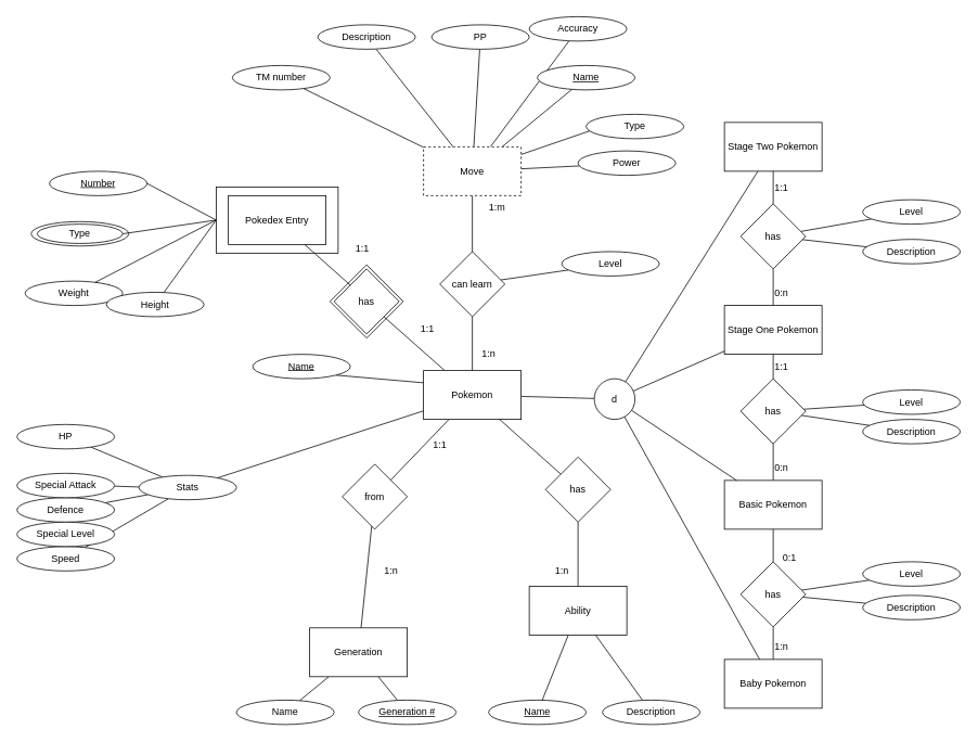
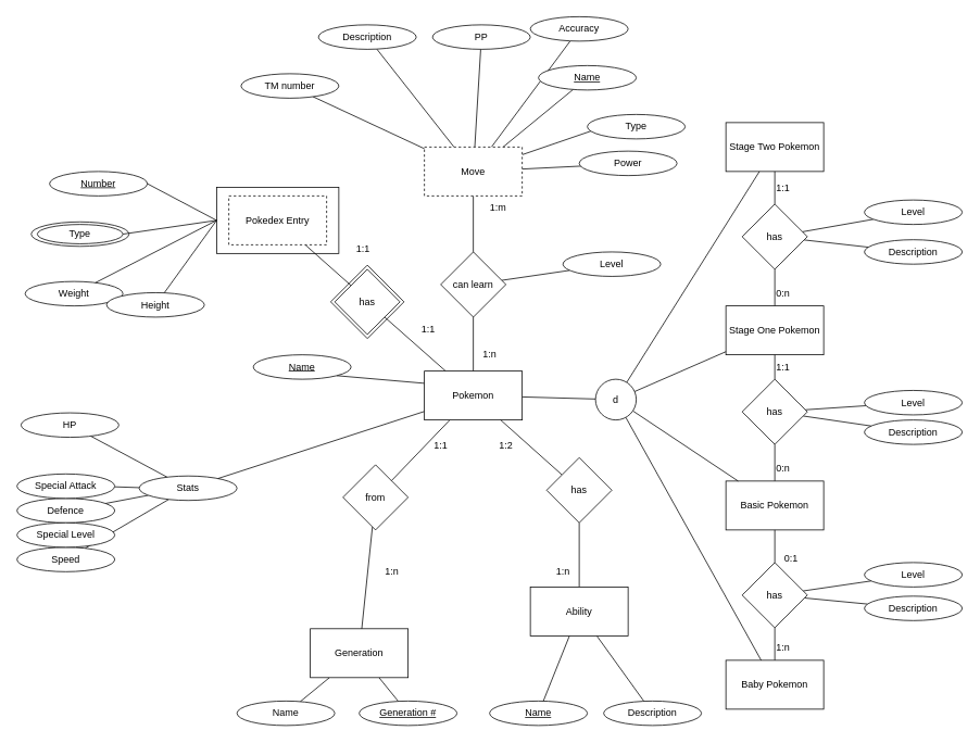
  <mxCell id="0" />
  <mxCell id="1" parent="0" />
  <mxCell id="2" style="edgeStyle=none;orthogonalLoop=1;jettySize=auto;html=1;exitX=0.5;exitY=0;exitDx=0;exitDy=0;entryX=0.5;entryY=1;entryDx=0;entryDy=0;strokeColor=default;endArrow=none;endFill=0;strokeWidth=1;" parent="1" source="3" target="32" edge="1"><mxGeometry relative="1" as="geometry" /></mxCell>
  <mxCell id="3" value="Basic Pokemon" style="rounded=0;whiteSpace=wrap;html=1;" parent="1" vertex="1"><mxGeometry x="890" y="590" width="120" height="60" as="geometry" /></mxCell>
  <mxCell id="4" style="edgeStyle=none;orthogonalLoop=1;jettySize=auto;html=1;exitX=0.5;exitY=0;exitDx=0;exitDy=0;entryX=0.5;entryY=1;entryDx=0;entryDy=0;strokeColor=default;endArrow=none;endFill=0;strokeWidth=1;" parent="1" source="5" target="29" edge="1"><mxGeometry relative="1" as="geometry" /></mxCell>
  <mxCell id="5" value="&lt;div&gt;Stage One Pokemon&lt;br&gt;&lt;/div&gt;" style="rounded=0;whiteSpace=wrap;html=1;" parent="1" vertex="1"><mxGeometry x="890" y="375" width="120" height="60" as="geometry" /></mxCell>
  <mxCell id="6" value="&lt;div&gt;Stage Two Pokemon&lt;br&gt;&lt;/div&gt;" style="rounded=0;whiteSpace=wrap;html=1;" parent="1" vertex="1"><mxGeometry x="890" y="150" width="120" height="60" as="geometry" /></mxCell>
  <mxCell id="7" style="edgeStyle=none;orthogonalLoop=1;jettySize=auto;html=1;exitX=0.5;exitY=0;exitDx=0;exitDy=0;entryX=0.5;entryY=1;entryDx=0;entryDy=0;strokeColor=default;endArrow=none;endFill=0;strokeWidth=1;" parent="1" source="8" target="36" edge="1"><mxGeometry relative="1" as="geometry" /></mxCell>
  <mxCell id="8" value="Baby Pokemon" style="rounded=0;whiteSpace=wrap;html=1;" parent="1" vertex="1"><mxGeometry x="890" y="810" width="120" height="60" as="geometry" /></mxCell>
  <mxCell id="9" style="edgeStyle=none;orthogonalLoop=1;jettySize=auto;html=1;strokeColor=default;endArrow=none;endFill=0;strokeWidth=1;" parent="1" source="11" target="37" edge="1"><mxGeometry relative="1" as="geometry" /></mxCell>
  <mxCell id="10" style="edgeStyle=none;orthogonalLoop=1;jettySize=auto;html=1;strokeColor=default;endArrow=none;endFill=0;strokeWidth=1;" parent="1" source="11" target="38" edge="1"><mxGeometry relative="1" as="geometry" /></mxCell>
  <mxCell id="11" value="Generation" style="rounded=0;whiteSpace=wrap;html=1;" parent="1" vertex="1"><mxGeometry x="380" y="771.25" width="120" height="60" as="geometry" /></mxCell>
  <mxCell id="12" style="edgeStyle=none;orthogonalLoop=1;jettySize=auto;html=1;strokeColor=default;endArrow=none;endFill=0;strokeWidth=1;" parent="1" source="19" target="41" edge="1"><mxGeometry relative="1" as="geometry" /></mxCell>
  <mxCell id="13" style="edgeStyle=none;orthogonalLoop=1;jettySize=auto;html=1;strokeColor=default;endArrow=none;endFill=0;strokeWidth=1;" parent="1" source="19" edge="1"><mxGeometry relative="1" as="geometry"><mxPoint x="721.165" y="202.942" as="targetPoint" /></mxGeometry></mxCell>
  <mxCell id="14" style="edgeStyle=none;orthogonalLoop=1;jettySize=auto;html=1;strokeColor=default;endArrow=none;endFill=0;strokeWidth=1;" parent="1" source="19" edge="1"><mxGeometry relative="1" as="geometry"><mxPoint x="734.241" y="157.045" as="targetPoint" /></mxGeometry></mxCell>
  <mxCell id="15" style="edgeStyle=none;orthogonalLoop=1;jettySize=auto;html=1;strokeColor=default;endArrow=none;endFill=0;strokeWidth=1;" parent="1" source="19" target="42" edge="1"><mxGeometry relative="1" as="geometry" /></mxCell>
  <mxCell id="16" style="edgeStyle=none;orthogonalLoop=1;jettySize=auto;html=1;strokeColor=default;strokeWidth=1;endArrow=none;endFill=0;" parent="1" source="19" target="52" edge="1"><mxGeometry relative="1" as="geometry" /></mxCell>
  <mxCell id="17" style="edgeStyle=none;rounded=0;orthogonalLoop=1;jettySize=auto;html=1;endArrow=none;endFill=0;" parent="1" source="19" target="65" edge="1"><mxGeometry relative="1" as="geometry" /></mxCell>
  <mxCell id="18" style="edgeStyle=none;rounded=0;orthogonalLoop=1;jettySize=auto;html=1;endArrow=none;endFill=0;" parent="1" source="19" target="51" edge="1"><mxGeometry relative="1" as="geometry" /></mxCell>
  <mxCell id="19" value="Move" style="rounded=0;whiteSpace=wrap;html=1;dashed=1;" parent="1" vertex="1"><mxGeometry x="520" y="180" width="120" height="60" as="geometry" /></mxCell>
  <mxCell id="20" style="edgeStyle=none;rounded=0;orthogonalLoop=1;jettySize=auto;html=1;exitX=1;exitY=1;exitDx=0;exitDy=0;entryX=0;entryY=0.25;entryDx=0;entryDy=0;endArrow=none;endFill=0;" parent="1" source="21" target="74" edge="1"><mxGeometry relative="1" as="geometry" /></mxCell>
  <mxCell id="21" value="&lt;u&gt;Name&lt;/u&gt;" style="ellipse;whiteSpace=wrap;html=1;" parent="1" vertex="1"><mxGeometry x="310" y="435" width="120" height="30" as="geometry" /></mxCell>
  <mxCell id="22" style="edgeStyle=none;rounded=0;orthogonalLoop=1;jettySize=auto;html=1;exitX=1;exitY=0.5;exitDx=0;exitDy=0;endArrow=none;endFill=0;entryX=0;entryY=0.5;entryDx=0;entryDy=0;" parent="1" source="23" target="103" edge="1"><mxGeometry relative="1" as="geometry"><mxPoint x="280" y="370" as="targetPoint" /></mxGeometry></mxCell>
  <mxCell id="23" value="&lt;u&gt;Number&lt;/u&gt;" style="ellipse;whiteSpace=wrap;html=1;" parent="1" vertex="1"><mxGeometry x="60" y="210" width="120" height="30" as="geometry" /></mxCell>
  <mxCell id="24" value="Type" style="ellipse;whiteSpace=wrap;html=1;" parent="1" vertex="1"><mxGeometry x="37.5" y="271.88" width="120" height="30" as="geometry" /></mxCell>
  <mxCell id="25" style="edgeStyle=none;orthogonalLoop=1;jettySize=auto;html=1;exitX=0.5;exitY=0;exitDx=0;exitDy=0;entryX=0.5;entryY=1;entryDx=0;entryDy=0;strokeColor=default;endArrow=none;endFill=0;strokeWidth=1;" parent="1" source="29" target="6" edge="1"><mxGeometry relative="1" as="geometry" /></mxCell>
  <mxCell id="26" style="edgeStyle=none;rounded=0;orthogonalLoop=1;jettySize=auto;html=1;endArrow=none;endFill=0;" parent="1" source="29" target="82" edge="1"><mxGeometry relative="1" as="geometry" /></mxCell>
  <mxCell id="27" style="edgeStyle=none;rounded=0;orthogonalLoop=1;jettySize=auto;html=1;endArrow=none;endFill=0;" parent="1" source="29" target="83" edge="1"><mxGeometry relative="1" as="geometry" /></mxCell>
  <mxCell id="28" style="edgeStyle=none;orthogonalLoop=1;jettySize=auto;html=1;exitX=0.5;exitY=0;exitDx=0;exitDy=0;entryX=0.5;entryY=1;entryDx=0;entryDy=0;strokeColor=default;endArrow=none;endFill=0;strokeWidth=1;" parent="1" source="32" target="5" edge="1"><mxGeometry relative="1" as="geometry" /></mxCell>
  <mxCell id="29" value="has" style="rhombus;whiteSpace=wrap;html=1;shadow=0;" parent="1" vertex="1"><mxGeometry x="910" y="250" width="80" height="80" as="geometry" /></mxCell>
  <mxCell id="30" style="edgeStyle=none;rounded=0;orthogonalLoop=1;jettySize=auto;html=1;endArrow=none;endFill=0;" parent="1" source="32" target="84" edge="1"><mxGeometry relative="1" as="geometry" /></mxCell>
  <mxCell id="31" style="edgeStyle=none;rounded=0;orthogonalLoop=1;jettySize=auto;html=1;endArrow=none;endFill=0;" parent="1" source="32" target="85" edge="1"><mxGeometry relative="1" as="geometry" /></mxCell>
  <mxCell id="32" value="has" style="rhombus;whiteSpace=wrap;html=1;" parent="1" vertex="1"><mxGeometry x="910" y="465" width="80" height="80" as="geometry" /></mxCell>
  <mxCell id="33" style="edgeStyle=none;orthogonalLoop=1;jettySize=auto;html=1;exitX=0.5;exitY=0;exitDx=0;exitDy=0;entryX=0.5;entryY=1;entryDx=0;entryDy=0;strokeColor=default;endArrow=none;endFill=0;strokeWidth=1;" parent="1" source="36" target="3" edge="1"><mxGeometry relative="1" as="geometry" /></mxCell>
  <mxCell id="34" style="edgeStyle=none;rounded=0;orthogonalLoop=1;jettySize=auto;html=1;endArrow=none;endFill=0;" parent="1" source="36" target="86" edge="1"><mxGeometry relative="1" as="geometry" /></mxCell>
  <mxCell id="35" style="edgeStyle=none;rounded=0;orthogonalLoop=1;jettySize=auto;html=1;endArrow=none;endFill=0;" parent="1" source="36" target="87" edge="1"><mxGeometry relative="1" as="geometry" /></mxCell>
  <mxCell id="36" value="has" style="rhombus;whiteSpace=wrap;html=1;" parent="1" vertex="1"><mxGeometry x="910" y="690" width="80" height="80" as="geometry" /></mxCell>
  <mxCell id="37" value="Name" style="ellipse;whiteSpace=wrap;html=1;" parent="1" vertex="1"><mxGeometry x="290" y="860" width="120" height="30" as="geometry" /></mxCell>
  <mxCell id="38" value="&lt;u&gt;Generation #&lt;/u&gt;" style="ellipse;whiteSpace=wrap;html=1;" parent="1" vertex="1"><mxGeometry x="440" y="860" width="120" height="30" as="geometry" /></mxCell>
  <mxCell id="39" value="Type" style="ellipse;whiteSpace=wrap;html=1;" parent="1" vertex="1"><mxGeometry x="720" y="140" width="120" height="30" as="geometry" /></mxCell>
  <mxCell id="40" value="Power" style="ellipse;whiteSpace=wrap;html=1;" parent="1" vertex="1"><mxGeometry x="710" y="185" width="120" height="30" as="geometry" /></mxCell>
  <mxCell id="41" value="Accuracy" style="ellipse;whiteSpace=wrap;html=1;" parent="1" vertex="1"><mxGeometry y="20" width="120" height="30" as="geometry" x="650" /></mxCell>
  <mxCell id="42" value="&lt;u&gt;Name&lt;/u&gt;" style="ellipse;whiteSpace=wrap;html=1;" parent="1" vertex="1"><mxGeometry x="660" y="80" width="120" height="30" as="geometry" /></mxCell>
  <mxCell id="43" value="1:1" style="text;html=1;align=center;verticalAlign=middle;resizable=0;points=[];autosize=1;strokeColor=none;fillColor=none;" parent="1" vertex="1"><mxGeometry x="940" y="215" width="40" height="30" as="geometry" /></mxCell>
  <mxCell id="44" value="1:1" style="text;html=1;align=center;verticalAlign=middle;resizable=0;points=[];autosize=1;strokeColor=none;fillColor=none;" parent="1" vertex="1"><mxGeometry x="940" y="435" width="40" height="30" as="geometry" /></mxCell>
  <mxCell id="45" value="1:n" style="text;html=1;align=center;verticalAlign=middle;resizable=0;points=[];autosize=1;strokeColor=none;fillColor=none;" parent="1" vertex="1"><mxGeometry x="940" y="780" width="40" height="30" as="geometry" /></mxCell>
  <mxCell id="46" value="0:n" style="text;html=1;align=center;verticalAlign=middle;resizable=0;points=[];autosize=1;strokeColor=none;fillColor=none;" parent="1" vertex="1"><mxGeometry x="940" y="560" width="40" height="30" as="geometry" /></mxCell>
  <mxCell id="47" value="0:n" style="text;html=1;align=center;verticalAlign=middle;resizable=0;points=[];autosize=1;strokeColor=none;fillColor=none;" parent="1" vertex="1"><mxGeometry x="940" y="345" width="40" height="30" as="geometry" /></mxCell>
  <mxCell id="48" style="edgeStyle=none;rounded=0;orthogonalLoop=1;jettySize=auto;html=1;endArrow=none;endFill=0;" parent="1" source="49" target="11" edge="1"><mxGeometry relative="1" as="geometry" /></mxCell>
  <mxCell id="49" value="from" style="rhombus;whiteSpace=wrap;html=1;" parent="1" vertex="1"><mxGeometry x="420" y="570" width="80" height="80" as="geometry" /></mxCell>
  <mxCell id="50" style="rounded=0;orthogonalLoop=1;jettySize=auto;html=1;endArrow=none;endFill=0;" edge="1" parent="1" source="51" target="110"><mxGeometry relative="1" as="geometry" /></mxCell>
  <mxCell id="51" value="can learn" style="rhombus;whiteSpace=wrap;html=1;" parent="1" vertex="1"><mxGeometry x="540" y="308.75" width="80" height="80" as="geometry" /></mxCell>
  <mxCell id="52" value="PP" style="ellipse;whiteSpace=wrap;html=1;" parent="1" vertex="1"><mxGeometry x="530" y="30" width="120" height="30" as="geometry" /></mxCell>
  <mxCell id="53" value="Weight" style="ellipse;whiteSpace=wrap;html=1;" parent="1" vertex="1"><mxGeometry x="30" y="345" width="120" height="30" as="geometry" /></mxCell>
  <mxCell id="54" value="Height" style="ellipse;whiteSpace=wrap;html=1;" parent="1" vertex="1"><mxGeometry x="130" y="358.75" width="120" height="30" as="geometry" /></mxCell>
  <mxCell id="55" style="edgeStyle=none;orthogonalLoop=1;jettySize=auto;html=1;strokeColor=default;strokeWidth=1;endArrow=none;endFill=0;" parent="1" source="59" target="60" edge="1"><mxGeometry relative="1" as="geometry" /></mxCell>
  <mxCell id="56" style="edgeStyle=none;orthogonalLoop=1;jettySize=auto;html=1;strokeColor=default;strokeWidth=1;endArrow=none;endFill=0;" parent="1" source="59" target="61" edge="1"><mxGeometry relative="1" as="geometry" /></mxCell>
  <mxCell id="57" style="edgeStyle=none;orthogonalLoop=1;jettySize=auto;html=1;strokeColor=default;strokeWidth=1;endArrow=none;endFill=0;" parent="1" source="59" target="62" edge="1"><mxGeometry relative="1" as="geometry" /></mxCell>
  <mxCell id="58" style="edgeStyle=none;orthogonalLoop=1;jettySize=auto;html=1;strokeColor=default;strokeWidth=1;endArrow=none;endFill=0;" parent="1" source="59" target="63" edge="1"><mxGeometry relative="1" as="geometry" /></mxCell>
  <mxCell id="59" value="Stats" style="ellipse;whiteSpace=wrap;html=1;" parent="1" vertex="1"><mxGeometry x="170" y="583.75" width="120" height="30" as="geometry" /></mxCell>
  <mxCell id="60" value="Speed" style="ellipse;whiteSpace=wrap;html=1;" parent="1" vertex="1"><mxGeometry x="20" y="671.25" width="120" height="30" as="geometry" /></mxCell>
  <mxCell id="61" value="Defence" style="ellipse;whiteSpace=wrap;html=1;" parent="1" vertex="1"><mxGeometry x="20" y="611.25" width="120" height="30" as="geometry" /></mxCell>
  <mxCell id="62" value="Special Attack" style="ellipse;whiteSpace=wrap;html=1;" parent="1" vertex="1"><mxGeometry x="20" y="581.25" width="120" height="30" as="geometry" /></mxCell>
- <mxCell id="63" value="HP" style="ellipse;whiteSpace=wrap;html=1;" parent="1" vertex="1"><mxGeometry x="20" y="521.25" width="120" height="30" as="geometry" /></mxCell>
+ <mxCell id="63" value="HP" style="ellipse;whiteSpace=wrap;html=1;" parent="1" vertex="1"><mxGeometry x="25" y="506.25" width="120" height="30" as="geometry" /></mxCell>
  <mxCell id="64" value="Special Level" style="ellipse;whiteSpace=wrap;html=1;" parent="1" vertex="1"><mxGeometry x="20" y="641.25" width="120" height="30" as="geometry" /></mxCell>
  <mxCell id="65" value="Description" style="ellipse;whiteSpace=wrap;html=1;" parent="1" vertex="1"><mxGeometry x="390" y="30" width="120" height="30" as="geometry" /></mxCell>
  <mxCell id="66" style="rounded=0;orthogonalLoop=1;jettySize=auto;html=1;endArrow=none;endFill=0;" parent="1" source="74" target="79" edge="1"><mxGeometry relative="1" as="geometry" /></mxCell>
  <mxCell id="67" style="edgeStyle=none;rounded=0;orthogonalLoop=1;jettySize=auto;html=1;endArrow=none;endFill=0;" parent="1" source="74" target="51" edge="1"><mxGeometry relative="1" as="geometry" /></mxCell>
  <mxCell id="68" style="edgeStyle=none;rounded=0;orthogonalLoop=1;jettySize=auto;html=1;endArrow=none;endFill=0;" parent="1" source="74" target="59" edge="1"><mxGeometry relative="1" as="geometry" /></mxCell>
  <mxCell id="69" style="edgeStyle=none;rounded=0;orthogonalLoop=1;jettySize=auto;html=1;endArrow=none;endFill=0;exitX=0;exitY=0.5;exitDx=0;exitDy=0;" parent="1" source="103" target="54" edge="1"><mxGeometry relative="1" as="geometry" /></mxCell>
  <mxCell id="70" style="edgeStyle=none;rounded=0;orthogonalLoop=1;jettySize=auto;html=1;endArrow=none;endFill=0;exitX=0;exitY=0.5;exitDx=0;exitDy=0;" parent="1" source="103" target="53" edge="1"><mxGeometry relative="1" as="geometry" /></mxCell>
  <mxCell id="71" style="edgeStyle=none;rounded=0;orthogonalLoop=1;jettySize=auto;html=1;endArrow=none;endFill=0;" parent="1" source="74" target="49" edge="1"><mxGeometry relative="1" as="geometry" /></mxCell>
  <mxCell id="72" value="" style="rounded=0;orthogonalLoop=1;jettySize=auto;html=1;endArrow=none;endFill=0;exitX=0;exitY=0;exitDx=0;exitDy=0;" parent="1" source="106" target="104" edge="1"><mxGeometry relative="1" as="geometry"><mxPoint x="420" y="350" as="sourcePoint" /></mxGeometry></mxCell>
  <mxCell id="73" value="" style="edgeStyle=none;rounded=0;orthogonalLoop=1;jettySize=auto;html=1;endArrow=none;endFill=0;" parent="1" source="74" target="106" edge="1"><mxGeometry relative="1" as="geometry" /></mxCell>
  <mxCell id="74" value="Pokemon" style="rounded=0;whiteSpace=wrap;html=1;" parent="1" vertex="1"><mxGeometry x="520" y="455" width="120" height="60" as="geometry" /></mxCell>
  <mxCell id="75" style="edgeStyle=none;rounded=0;orthogonalLoop=1;jettySize=auto;html=1;endArrow=none;endFill=0;" parent="1" source="79" target="6" edge="1"><mxGeometry relative="1" as="geometry" /></mxCell>
  <mxCell id="76" style="edgeStyle=none;rounded=0;orthogonalLoop=1;jettySize=auto;html=1;endArrow=none;endFill=0;" parent="1" source="79" target="5" edge="1"><mxGeometry relative="1" as="geometry" /></mxCell>
  <mxCell id="77" style="edgeStyle=none;rounded=0;orthogonalLoop=1;jettySize=auto;html=1;endArrow=none;endFill=0;" parent="1" source="79" target="3" edge="1"><mxGeometry relative="1" as="geometry"><mxPoint x="770" y="660" as="targetPoint" /></mxGeometry></mxCell>
  <mxCell id="78" style="edgeStyle=none;rounded=0;orthogonalLoop=1;jettySize=auto;html=1;endArrow=none;endFill=0;" parent="1" source="79" target="8" edge="1"><mxGeometry relative="1" as="geometry" /></mxCell>
  <mxCell id="79" value="d" style="ellipse;whiteSpace=wrap;html=1;aspect=fixed;" parent="1" vertex="1"><mxGeometry x="730" y="465" width="50" height="50" as="geometry" /></mxCell>
  <mxCell id="80" style="edgeStyle=none;rounded=0;orthogonalLoop=1;jettySize=auto;html=1;exitX=1;exitY=0.5;exitDx=0;exitDy=0;entryX=0;entryY=0.5;entryDx=0;entryDy=0;endArrow=none;endFill=0;" parent="1" source="81" target="103" edge="1"><mxGeometry relative="1" as="geometry" /></mxCell>
  <mxCell id="81" value="Type" style="ellipse;whiteSpace=wrap;html=1;" parent="1" vertex="1"><mxGeometry x="45" y="275" width="105" height="23.75" as="geometry" /></mxCell>
  <mxCell id="82" value="Level" style="ellipse;whiteSpace=wrap;html=1;" parent="1" vertex="1"><mxGeometry x="1060" y="245" width="120" height="30" as="geometry" /></mxCell>
  <mxCell id="83" value="Description" style="ellipse;whiteSpace=wrap;html=1;" parent="1" vertex="1"><mxGeometry x="1060" y="293.75" width="120" height="30" as="geometry" /></mxCell>
  <mxCell id="84" value="Level" style="ellipse;whiteSpace=wrap;html=1;" parent="1" vertex="1"><mxGeometry x="1060" y="478.75" width="120" height="30" as="geometry" /></mxCell>
  <mxCell id="85" value="Description" style="ellipse;whiteSpace=wrap;html=1;" parent="1" vertex="1"><mxGeometry x="1060" y="515" width="120" height="30" as="geometry" /></mxCell>
  <mxCell id="86" value="Level" style="ellipse;whiteSpace=wrap;html=1;" parent="1" vertex="1"><mxGeometry x="1060" y="690" width="120" height="30" as="geometry" /></mxCell>
  <mxCell id="87" value="Description" style="ellipse;whiteSpace=wrap;html=1;" parent="1" vertex="1"><mxGeometry x="1060" y="731.25" width="120" height="30" as="geometry" /></mxCell>
  <mxCell id="88" style="edgeStyle=none;rounded=0;orthogonalLoop=1;jettySize=auto;html=1;endArrow=none;endFill=0;" parent="1" source="91" target="94" edge="1"><mxGeometry relative="1" as="geometry" /></mxCell>
  <mxCell id="89" style="edgeStyle=none;rounded=0;orthogonalLoop=1;jettySize=auto;html=1;endArrow=none;endFill=0;" parent="1" source="91" target="95" edge="1"><mxGeometry relative="1" as="geometry" /></mxCell>
  <mxCell id="90" style="edgeStyle=none;rounded=0;orthogonalLoop=1;jettySize=auto;html=1;endArrow=none;endFill=0;" parent="1" source="91" target="93" edge="1"><mxGeometry relative="1" as="geometry" /></mxCell>
  <mxCell id="91" value="Ability" style="rounded=0;whiteSpace=wrap;html=1;" parent="1" vertex="1"><mxGeometry y="720" width="120" height="60" as="geometry" x="650" /></mxCell>
  <mxCell id="92" style="edgeStyle=none;rounded=0;orthogonalLoop=1;jettySize=auto;html=1;endArrow=none;endFill=0;" parent="1" source="93" target="74" edge="1"><mxGeometry relative="1" as="geometry" /></mxCell>
  <mxCell id="93" value="has" style="rhombus;whiteSpace=wrap;html=1;" parent="1" vertex="1"><mxGeometry x="670" y="561.25" width="80" height="80" as="geometry" /></mxCell>
  <mxCell id="94" value="&lt;u&gt;Name&lt;/u&gt;" style="ellipse;whiteSpace=wrap;html=1;" parent="1" vertex="1"><mxGeometry x="600" y="860" width="120" height="30" as="geometry" /></mxCell>
  <mxCell id="95" value="Description" style="ellipse;whiteSpace=wrap;html=1;" parent="1" vertex="1"><mxGeometry x="740" y="860" width="120" height="30" as="geometry" /></mxCell>
  <mxCell id="96" value="1:n" style="text;html=1;align=center;verticalAlign=middle;resizable=0;points=[];autosize=1;strokeColor=none;fillColor=none;" parent="1" vertex="1"><mxGeometry x="580" y="418.75" width="40" height="30" as="geometry" /></mxCell>
  <mxCell id="97" value="1:m" style="text;html=1;align=center;verticalAlign=middle;resizable=0;points=[];autosize=1;strokeColor=none;fillColor=none;" parent="1" vertex="1"><mxGeometry x="590" y="240" width="40" height="30" as="geometry" /></mxCell>
  <mxCell id="98" value="1:n" style="text;html=1;align=center;verticalAlign=middle;resizable=0;points=[];autosize=1;strokeColor=none;fillColor=none;" parent="1" vertex="1"><mxGeometry x="460" y="686.25" width="40" height="30" as="geometry" /></mxCell>
  <mxCell id="99" value="1:1" style="text;html=1;align=center;verticalAlign=middle;resizable=0;points=[];autosize=1;strokeColor=none;fillColor=none;" parent="1" vertex="1"><mxGeometry x="520" y="531.25" width="40" height="30" as="geometry" /></mxCell>
+ <mxCell id="100" value="1:2" style="text;html=1;align=center;verticalAlign=middle;resizable=0;points=[];autosize=1;strokeColor=none;fillColor=none;" parent="1" vertex="1"><mxGeometry x="600" y="531.25" width="40" height="30" as="geometry" /></mxCell>
  <mxCell id="101" value="1:n" style="text;html=1;align=center;verticalAlign=middle;resizable=0;points=[];autosize=1;strokeColor=none;fillColor=none;" parent="1" vertex="1"><mxGeometry x="670" y="686.25" width="40" height="30" as="geometry" /></mxCell>
  <mxCell id="102" value="0:1" style="text;html=1;align=center;verticalAlign=middle;resizable=0;points=[];autosize=1;strokeColor=none;fillColor=none;" parent="1" vertex="1"><mxGeometry x="950" y="670" width="40" height="30" as="geometry" /></mxCell>
  <mxCell id="103" value="" style="rounded=0;whiteSpace=wrap;html=1;fillColor=none;" parent="1" vertex="1"><mxGeometry x="265" y="229.37" width="150" height="81.25" as="geometry" /></mxCell>
- <mxCell id="104" value="Pokedex Entry" style="whiteSpace=wrap;html=1;rounded=0;" parent="1" vertex="1"><mxGeometry x="280" y="240" width="120" height="60" as="geometry" /></mxCell>
+ <mxCell id="104" value="Pokedex Entry" style="whiteSpace=wrap;html=1;rounded=0;dashed=1;" parent="1" vertex="1"><mxGeometry x="280" y="240" width="120" height="60" as="geometry" /></mxCell>
  <mxCell id="105" style="edgeStyle=none;rounded=0;orthogonalLoop=1;jettySize=auto;html=1;exitX=1;exitY=0;exitDx=0;exitDy=0;endArrow=none;endFill=0;" parent="1" source="53" target="53" edge="1"><mxGeometry relative="1" as="geometry" /></mxCell>
  <mxCell id="106" value="has" style="rhombus;whiteSpace=wrap;html=1;rounded=0;" parent="1" vertex="1"><mxGeometry x="410" y="330" width="80" height="80" as="geometry" /></mxCell>
  <mxCell id="107" value="" style="rhombus;whiteSpace=wrap;html=1;fillColor=none;" parent="1" vertex="1"><mxGeometry x="405" y="325" width="90" height="90" as="geometry" /></mxCell>
  <mxCell id="108" value="1:1" style="text;html=1;strokeColor=none;fillColor=none;align=center;verticalAlign=middle;whiteSpace=wrap;rounded=0;" parent="1" vertex="1"><mxGeometry x="495" y="389" width="60" height="30" as="geometry" /></mxCell>
  <mxCell id="109" value="1:1" style="text;html=1;strokeColor=none;fillColor=none;align=center;verticalAlign=middle;whiteSpace=wrap;rounded=0;" parent="1" vertex="1"><mxGeometry x="415" y="290" width="60" height="30" as="geometry" /></mxCell>
  <mxCell id="110" value="Level" style="ellipse;whiteSpace=wrap;html=1;" vertex="1" parent="1"><mxGeometry x="690" y="308.75" width="120" height="30" as="geometry" /></mxCell>
  <mxCell id="111" style="edgeStyle=none;rounded=0;orthogonalLoop=1;jettySize=auto;html=1;endArrow=none;endFill=0;" edge="1" parent="1" source="112" target="19"><mxGeometry relative="1" as="geometry" /></mxCell>
- <mxCell id="112" value="TM number" style="ellipse;whiteSpace=wrap;html=1;" vertex="1" parent="1"><mxGeometry x="285" y="80" width="120" height="30" as="geometry" /></mxCell>
+ <mxCell id="112" value="TM number" style="ellipse;whiteSpace=wrap;html=1;" vertex="1" parent="1"><mxGeometry x="295" width="120" height="30" as="geometry" y="90" /></mxCell>
